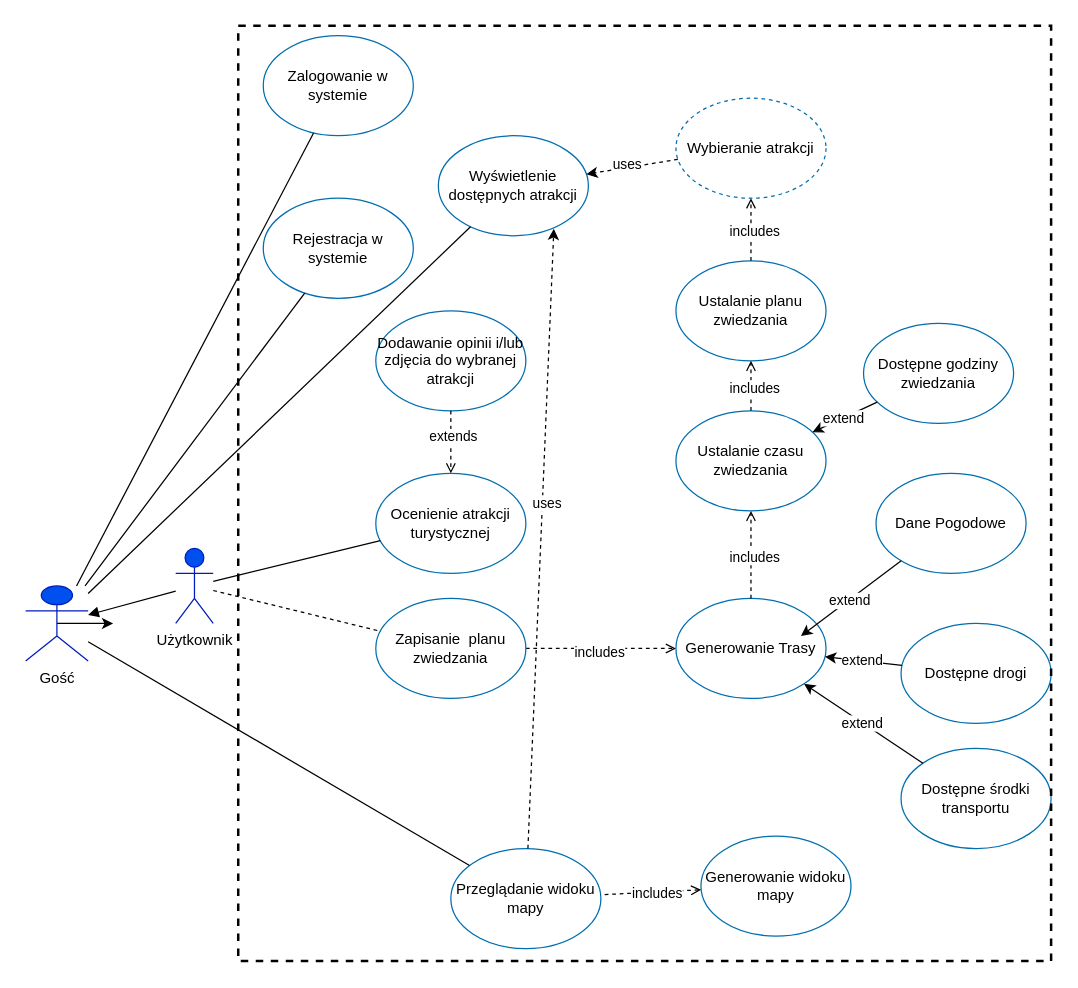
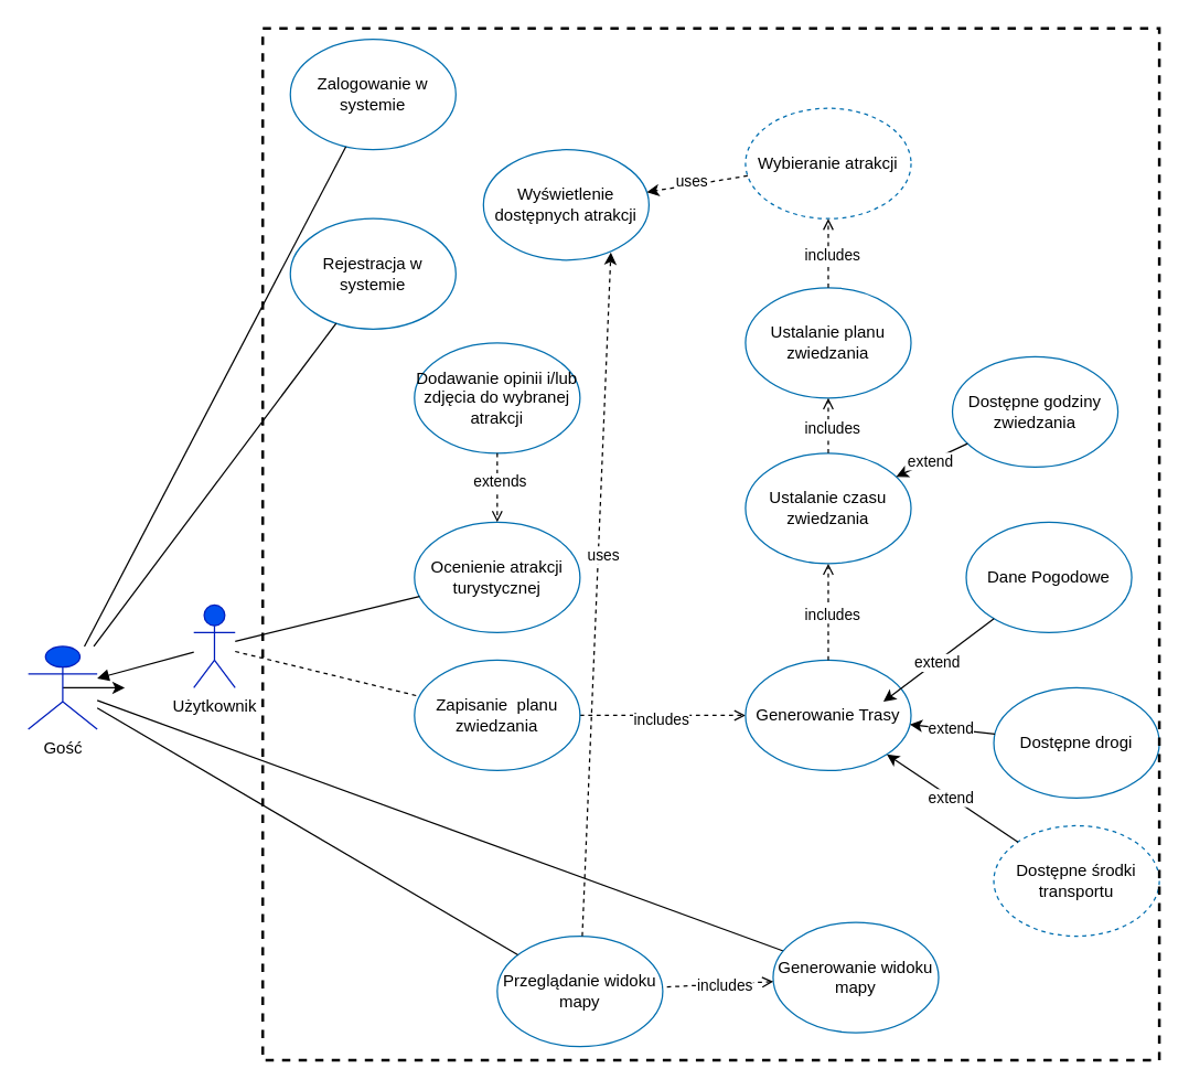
  <mxCell id="0" />
  <mxCell id="1" parent="0" />
  <mxCell id="2" value="Użytkownik" style="shape=umlActor;verticalLabelPosition=bottom;verticalAlign=top;html=1;outlineConnect=0;fillColor=#0050ef;fontColor=#000000;strokeColor=#001DBC;" vertex="1" parent="1"><mxGeometry x="140" y="438" width="30" height="60" as="geometry" /></mxCell>
  <mxCell id="3" value="&lt;font color=&quot;#000000&quot;&gt;Przeglądanie widoku mapy&lt;/font&gt;" style="ellipse;whiteSpace=wrap;html=1;fillColor=none;fontColor=default;strokeColor=#006EAF;labelBackgroundColor=none;labelBorderColor=none;labelPosition=center;verticalLabelPosition=middle;align=center;verticalAlign=middle;" vertex="1" parent="1"><mxGeometry x="360" y="678" width="120" height="80" as="geometry" /></mxCell>
  <mxCell id="4" value="" style="endArrow=none;html=1;rounded=0;strokeColor=#000000;endFill=0;" edge="1" parent="1" source="26" target="3"><mxGeometry width="50" height="50" relative="1" as="geometry"><mxPoint x="1170" y="668" as="sourcePoint" /><mxPoint x="1200" y="708" as="targetPoint" /></mxGeometry></mxCell>
  <mxCell id="5" value="&lt;font color=&quot;#000000&quot;&gt;Zalogowanie w systemie&lt;/font&gt;" style="ellipse;whiteSpace=wrap;html=1;fillColor=none;fontColor=default;strokeColor=#006EAF;labelBackgroundColor=none;labelBorderColor=none;labelPosition=center;verticalLabelPosition=middle;align=center;verticalAlign=middle;" vertex="1" parent="1"><mxGeometry x="210" y="28" width="120" height="80" as="geometry" /></mxCell>
  <mxCell id="6" value="&lt;font color=&quot;#000000&quot;&gt;Rejestracja w systemie&lt;/font&gt;" style="ellipse;whiteSpace=wrap;html=1;fillColor=none;fontColor=default;strokeColor=#006EAF;labelBackgroundColor=none;labelBorderColor=none;labelPosition=center;verticalLabelPosition=middle;align=center;verticalAlign=middle;" vertex="1" parent="1"><mxGeometry x="210" y="158" width="120" height="80" as="geometry" /></mxCell>
  <mxCell id="7" value="" style="endArrow=none;html=1;rounded=0;strokeColor=#000000;endFill=0;" edge="1" parent="1" source="26" target="6"><mxGeometry width="50" height="50" relative="1" as="geometry"><mxPoint x="1104.5" y="678" as="sourcePoint" /><mxPoint x="1205.5" y="758" as="targetPoint" /></mxGeometry></mxCell>
  <mxCell id="8" value="" style="endArrow=none;html=1;rounded=0;strokeColor=#000000;endFill=0;" edge="1" parent="1" source="26" target="5"><mxGeometry width="50" height="50" relative="1" as="geometry"><mxPoint x="1149" y="618" as="sourcePoint" /><mxPoint x="1250" y="698" as="targetPoint" /></mxGeometry></mxCell>
  <mxCell id="9" value="&lt;font color=&quot;#000000&quot;&gt;Ocenienie atrakcji turystycznej&lt;/font&gt;" style="ellipse;whiteSpace=wrap;html=1;fillColor=none;fontColor=default;strokeColor=#006EAF;labelBackgroundColor=none;labelBorderColor=none;labelPosition=center;verticalLabelPosition=middle;align=center;verticalAlign=middle;" vertex="1" parent="1"><mxGeometry x="300" y="378" width="120" height="80" as="geometry" /></mxCell>
  <mxCell id="10" value="&lt;font color=&quot;#000000&quot;&gt;Wyświetlenie dostępnych atrakcji&lt;/font&gt;" style="ellipse;whiteSpace=wrap;html=1;fillColor=none;fontColor=default;strokeColor=#006EAF;labelBackgroundColor=none;labelBorderColor=none;labelPosition=center;verticalLabelPosition=middle;align=center;verticalAlign=middle;" vertex="1" parent="1"><mxGeometry x="350" y="108" width="120" height="80" as="geometry" /></mxCell>
- <mxCell id="11" value="" style="endArrow=none;html=1;rounded=0;strokeColor=#000000;endFill=0;" edge="1" parent="1" source="26" target="10"><mxGeometry width="50" height="50" relative="1" as="geometry"><mxPoint x="1180" y="638" as="sourcePoint" /><mxPoint x="1281" y="717" as="targetPoint" /></mxGeometry></mxCell>
+ <mxCell id="11" value="" style="endArrow=none;html=1;rounded=0;strokeColor=#000000;endFill=0;" edge="1" parent="1" source="26" target="15"><mxGeometry width="50" height="50" relative="1" as="geometry"><mxPoint x="1180" y="638" as="sourcePoint" /><mxPoint x="1281" y="717" as="targetPoint" /></mxGeometry></mxCell>
  <mxCell id="12" value="&lt;font color=&quot;#000000&quot;&gt;Dodawanie opinii i/lub zdjęcia do wybranej atrakcji&lt;/font&gt;" style="ellipse;whiteSpace=wrap;html=1;fillColor=none;fontColor=default;strokeColor=#006EAF;labelBackgroundColor=none;labelBorderColor=none;labelPosition=center;verticalLabelPosition=middle;align=center;verticalAlign=middle;" vertex="1" parent="1"><mxGeometry x="300" y="248" width="120" height="80" as="geometry" /></mxCell>
  <mxCell id="13" value="" style="endArrow=open;html=1;rounded=0;strokeColor=#000000;endFill=0;dashed=1;" edge="1" parent="1" source="21" target="31"><mxGeometry width="50" height="50" relative="1" as="geometry"><mxPoint x="1128.967" y="701.115" as="sourcePoint" /><mxPoint x="1170" y="678" as="targetPoint" /></mxGeometry></mxCell>
  <mxCell id="14" value="includes" style="edgeLabel;html=1;align=center;verticalAlign=middle;resizable=0;points=[];" vertex="1" connectable="0" parent="13"><mxGeometry x="-0.033" y="-2" relative="1" as="geometry"><mxPoint as="offset" /></mxGeometry></mxCell>
  <mxCell id="15" value="&lt;font color=&quot;#000000&quot;&gt;Generowanie widoku mapy&lt;/font&gt;" style="ellipse;whiteSpace=wrap;html=1;fillColor=none;fontColor=default;strokeColor=#006EAF;labelBackgroundColor=none;labelBorderColor=none;labelPosition=center;verticalLabelPosition=middle;align=center;verticalAlign=middle;" vertex="1" parent="1"><mxGeometry x="560" y="668" width="120" height="80" as="geometry" /></mxCell>
  <mxCell id="16" value="" style="endArrow=none;html=1;rounded=0;strokeColor=#000000;endFill=0;dashed=1;startArrow=open;startFill=0;" edge="1" parent="1" source="15" target="3"><mxGeometry width="50" height="50" relative="1" as="geometry"><mxPoint x="1373" y="1008" as="sourcePoint" /><mxPoint x="1465" y="1200" as="targetPoint" /></mxGeometry></mxCell>
  <mxCell id="17" value="includes" style="edgeLabel;html=1;align=center;verticalAlign=middle;resizable=0;points=[];" vertex="1" connectable="0" parent="16"><mxGeometry x="-0.11" y="1" relative="1" as="geometry"><mxPoint as="offset" /></mxGeometry></mxCell>
  <mxCell id="18" value="" style="endArrow=open;html=1;rounded=0;strokeColor=#000000;endFill=0;dashed=1;" edge="1" parent="1" source="12" target="9"><mxGeometry width="50" height="50" relative="1" as="geometry"><mxPoint x="1332" y="426" as="sourcePoint" /><mxPoint x="1380" y="508" as="targetPoint" /></mxGeometry></mxCell>
  <mxCell id="19" value="extends" style="edgeLabel;html=1;align=center;verticalAlign=middle;resizable=0;points=[];" vertex="1" connectable="0" parent="18"><mxGeometry x="-0.178" y="1" relative="1" as="geometry"><mxPoint y="-1" as="offset" /></mxGeometry></mxCell>
  <mxCell id="20" value="&lt;font color=&quot;#000000&quot;&gt;Wybieranie atrakcji&lt;/font&gt;" style="ellipse;whiteSpace=wrap;html=1;fillColor=none;fontColor=default;strokeColor=#006EAF;labelBackgroundColor=none;labelBorderColor=none;labelPosition=center;verticalLabelPosition=middle;align=center;verticalAlign=middle;dashed=1;" vertex="1" parent="1"><mxGeometry x="540" y="78" width="120" height="80" as="geometry" /></mxCell>
  <mxCell id="21" value="Zapisanie&amp;nbsp; planu zwiedzania" style="ellipse;whiteSpace=wrap;html=1;fillColor=none;fontColor=default;strokeColor=#006EAF;labelBackgroundColor=none;labelBorderColor=none;labelPosition=center;verticalLabelPosition=middle;align=center;verticalAlign=middle;" vertex="1" parent="1"><mxGeometry x="300" y="478" width="120" height="80" as="geometry" /></mxCell>
  <mxCell id="22" value="" style="endArrow=none;html=1;rounded=0;strokeColor=#000000;endFill=0;dashed=1;" edge="1" parent="1" source="2" target="21"><mxGeometry width="50" height="50" relative="1" as="geometry"><mxPoint x="1167" y="509" as="sourcePoint" /><mxPoint x="1143" y="437" as="targetPoint" /></mxGeometry></mxCell>
  <mxCell id="23" value="" style="endArrow=classic;html=1;rounded=0;strokeColor=#000000;endFill=1;dashed=1;" edge="1" parent="1" source="20" target="10"><mxGeometry width="50" height="50" relative="1" as="geometry"><mxPoint x="1150" y="468" as="sourcePoint" /><mxPoint x="1070" y="538" as="targetPoint" /></mxGeometry></mxCell>
  <mxCell id="24" value="uses" style="edgeLabel;html=1;align=center;verticalAlign=middle;resizable=0;points=[];" vertex="1" connectable="0" parent="23"><mxGeometry x="0.116" y="-3" relative="1" as="geometry"><mxPoint as="offset" /></mxGeometry></mxCell>
  <mxCell id="25" style="edgeStyle=orthogonalEdgeStyle;rounded=0;orthogonalLoop=1;jettySize=auto;html=1;exitX=0.5;exitY=0.5;exitDx=0;exitDy=0;exitPerimeter=0;" edge="1" parent="1" source="26"><mxGeometry relative="1" as="geometry"><mxPoint x="90" y="498.158" as="targetPoint" /></mxGeometry></mxCell>
  <mxCell id="26" value="Gość" style="shape=umlActor;verticalLabelPosition=bottom;verticalAlign=top;html=1;outlineConnect=0;fillColor=#0050ef;fontColor=#000000;strokeColor=#001DBC;" vertex="1" parent="1"><mxGeometry x="20" y="468" width="50" height="60" as="geometry" /></mxCell>
  <mxCell id="27" value="" style="endArrow=none;html=1;rounded=0;strokeColor=#000000;endFill=0;" edge="1" parent="1" source="2" target="9"><mxGeometry width="50" height="50" relative="1" as="geometry"><mxPoint x="565" y="588" as="sourcePoint" /><mxPoint x="703" y="404" as="targetPoint" /></mxGeometry></mxCell>
  <mxCell id="28" value="" style="endArrow=block;html=1;rounded=0;strokeColor=#000000;endFill=1;startArrow=none;startFill=0;" edge="1" parent="1" source="2" target="26"><mxGeometry width="50" height="50" relative="1" as="geometry"><mxPoint x="413" y="548" as="sourcePoint" /><mxPoint x="392" y="198" as="targetPoint" /></mxGeometry></mxCell>
  <mxCell id="29" value="Ustalanie planu zwiedzania" style="ellipse;whiteSpace=wrap;html=1;fillColor=none;fontColor=default;strokeColor=#006EAF;labelBackgroundColor=none;labelBorderColor=none;labelPosition=center;verticalLabelPosition=middle;align=center;verticalAlign=middle;" vertex="1" parent="1"><mxGeometry x="540" y="208" width="120" height="80" as="geometry" /></mxCell>
  <mxCell id="30" value="Ustalanie czasu zwiedzania" style="ellipse;whiteSpace=wrap;html=1;fillColor=none;fontColor=default;strokeColor=#006EAF;labelBackgroundColor=none;labelBorderColor=none;labelPosition=center;verticalLabelPosition=middle;align=center;verticalAlign=middle;" vertex="1" parent="1"><mxGeometry x="540" y="328" width="120" height="80" as="geometry" /></mxCell>
  <mxCell id="31" value="Generowanie Trasy" style="ellipse;whiteSpace=wrap;html=1;fillColor=none;fontColor=default;strokeColor=#006EAF;labelBackgroundColor=none;labelBorderColor=none;labelPosition=center;verticalLabelPosition=middle;align=center;verticalAlign=middle;" vertex="1" parent="1"><mxGeometry x="540" y="478" width="120" height="80" as="geometry" /></mxCell>
  <mxCell id="32" value="Dane Pogodowe" style="ellipse;whiteSpace=wrap;html=1;fillColor=none;fontColor=default;strokeColor=#006EAF;labelBackgroundColor=none;labelBorderColor=none;labelPosition=center;verticalLabelPosition=middle;align=center;verticalAlign=middle;" vertex="1" parent="1"><mxGeometry x="700" y="378" width="120" height="80" as="geometry" /></mxCell>
  <mxCell id="33" value="Dostępne godziny zwiedzania" style="ellipse;whiteSpace=wrap;html=1;fillColor=none;fontColor=default;strokeColor=#006EAF;labelBackgroundColor=none;labelBorderColor=none;labelPosition=center;verticalLabelPosition=middle;align=center;verticalAlign=middle;" vertex="1" parent="1"><mxGeometry x="690" y="258" width="120" height="80" as="geometry" /></mxCell>
  <mxCell id="34" value="" style="endArrow=classic;html=1;rounded=0;" edge="1" parent="1" source="33" target="30"><mxGeometry width="50" height="50" relative="1" as="geometry"><mxPoint x="840" y="378" as="sourcePoint" /><mxPoint x="890" y="328" as="targetPoint" /></mxGeometry></mxCell>
  <mxCell id="35" value="&lt;div&gt;extend&lt;/div&gt;" style="edgeLabel;html=1;align=center;verticalAlign=middle;resizable=0;points=[];" vertex="1" connectable="0" parent="34"><mxGeometry x="0.035" relative="1" as="geometry"><mxPoint as="offset" /></mxGeometry></mxCell>
  <mxCell id="36" value="" style="endArrow=classic;html=1;rounded=0;" edge="1" parent="1" source="32"><mxGeometry width="50" height="50" relative="1" as="geometry"><mxPoint x="732" y="458" as="sourcePoint" /><mxPoint x="640" y="508" as="targetPoint" /></mxGeometry></mxCell>
  <mxCell id="37" value="&lt;div&gt;extend&lt;/div&gt;" style="edgeLabel;html=1;align=center;verticalAlign=middle;resizable=0;points=[];" vertex="1" connectable="0" parent="36"><mxGeometry x="0.035" relative="1" as="geometry"><mxPoint as="offset" /></mxGeometry></mxCell>
  <mxCell id="38" value="Dostępne drogi" style="ellipse;whiteSpace=wrap;html=1;fillColor=none;fontColor=default;strokeColor=#006EAF;labelBackgroundColor=none;labelBorderColor=none;labelPosition=center;verticalLabelPosition=middle;align=center;verticalAlign=middle;" vertex="1" parent="1"><mxGeometry x="720" y="498" width="120" height="80" as="geometry" /></mxCell>
  <mxCell id="39" value="" style="endArrow=classic;html=1;rounded=0;" edge="1" parent="1" source="38" target="31"><mxGeometry width="50" height="50" relative="1" as="geometry"><mxPoint x="730" y="588" as="sourcePoint" /><mxPoint x="650" y="648" as="targetPoint" /></mxGeometry></mxCell>
  <mxCell id="40" value="&lt;div&gt;extend&lt;/div&gt;" style="edgeLabel;html=1;align=center;verticalAlign=middle;resizable=0;points=[];" vertex="1" connectable="0" parent="39"><mxGeometry x="0.035" relative="1" as="geometry"><mxPoint as="offset" /></mxGeometry></mxCell>
- <mxCell id="41" value="Dostępne środki transportu" style="ellipse;whiteSpace=wrap;html=1;fillColor=none;fontColor=default;strokeColor=#006EAF;labelBackgroundColor=none;labelBorderColor=none;labelPosition=center;verticalLabelPosition=middle;align=center;verticalAlign=middle;" vertex="1" parent="1"><mxGeometry x="720" y="598" width="120" height="80" as="geometry" /></mxCell>
+ <mxCell id="41" value="Dostępne środki transportu" style="ellipse;whiteSpace=wrap;html=1;fillColor=none;fontColor=default;strokeColor=#006EAF;labelBackgroundColor=none;labelBorderColor=none;labelPosition=center;verticalLabelPosition=middle;align=center;verticalAlign=middle;dashed=1;" vertex="1" parent="1"><mxGeometry x="720" y="598" width="120" height="80" as="geometry" /></mxCell>
  <mxCell id="42" value="" style="endArrow=classic;html=1;rounded=0;" edge="1" parent="1" source="41" target="31"><mxGeometry width="50" height="50" relative="1" as="geometry"><mxPoint x="680" y="605" as="sourcePoint" /><mxPoint x="618" y="598" as="targetPoint" /></mxGeometry></mxCell>
  <mxCell id="43" value="&lt;div&gt;extend&lt;/div&gt;" style="edgeLabel;html=1;align=center;verticalAlign=middle;resizable=0;points=[];" vertex="1" connectable="0" parent="42"><mxGeometry x="0.035" relative="1" as="geometry"><mxPoint as="offset" /></mxGeometry></mxCell>
  <mxCell id="44" value="" style="rounded=0;whiteSpace=wrap;html=1;fillColor=none;strokeWidth=2;dashed=1;" vertex="1" parent="1"><mxGeometry x="190" y="20" width="650" height="748" as="geometry" /></mxCell>
  <mxCell id="45" value="" style="endArrow=classic;html=1;rounded=0;strokeColor=#000000;endFill=1;dashed=1;entryX=0.77;entryY=0.93;entryDx=0;entryDy=0;entryPerimeter=0;" edge="1" parent="1" source="3" target="10"><mxGeometry width="50" height="50" relative="1" as="geometry"><mxPoint x="550" y="158" as="sourcePoint" /><mxPoint x="480" y="158" as="targetPoint" /></mxGeometry></mxCell>
  <mxCell id="46" value="uses" style="edgeLabel;html=1;align=center;verticalAlign=middle;resizable=0;points=[];" vertex="1" connectable="0" parent="45"><mxGeometry x="0.116" y="-3" relative="1" as="geometry"><mxPoint as="offset" /></mxGeometry></mxCell>
  <mxCell id="47" value="" style="endArrow=open;html=1;rounded=0;strokeColor=#000000;endFill=0;dashed=1;" edge="1" parent="1" source="31" target="30"><mxGeometry width="50" height="50" relative="1" as="geometry"><mxPoint x="443" y="432.47" as="sourcePoint" /><mxPoint x="563" y="432.47" as="targetPoint" /></mxGeometry></mxCell>
  <mxCell id="48" value="includes" style="edgeLabel;html=1;align=center;verticalAlign=middle;resizable=0;points=[];" vertex="1" connectable="0" parent="47"><mxGeometry x="-0.033" y="-2" relative="1" as="geometry"><mxPoint as="offset" /></mxGeometry></mxCell>
  <mxCell id="49" value="" style="endArrow=open;html=1;rounded=0;strokeColor=#000000;endFill=0;dashed=1;" edge="1" parent="1" source="30" target="29"><mxGeometry width="50" height="50" relative="1" as="geometry"><mxPoint x="610" y="348" as="sourcePoint" /><mxPoint x="610" y="278" as="targetPoint" /></mxGeometry></mxCell>
  <mxCell id="50" value="includes" style="edgeLabel;html=1;align=center;verticalAlign=middle;resizable=0;points=[];" vertex="1" connectable="0" parent="49"><mxGeometry x="-0.033" y="-2" relative="1" as="geometry"><mxPoint as="offset" /></mxGeometry></mxCell>
  <mxCell id="51" value="" style="endArrow=open;html=1;rounded=0;strokeColor=#000000;endFill=0;dashed=1;" edge="1" parent="1" source="29" target="20"><mxGeometry width="50" height="50" relative="1" as="geometry"><mxPoint x="700" y="208" as="sourcePoint" /><mxPoint x="700" y="138" as="targetPoint" /></mxGeometry></mxCell>
  <mxCell id="52" value="includes" style="edgeLabel;html=1;align=center;verticalAlign=middle;resizable=0;points=[];" vertex="1" connectable="0" parent="51"><mxGeometry x="-0.033" y="-2" relative="1" as="geometry"><mxPoint as="offset" /></mxGeometry></mxCell>
